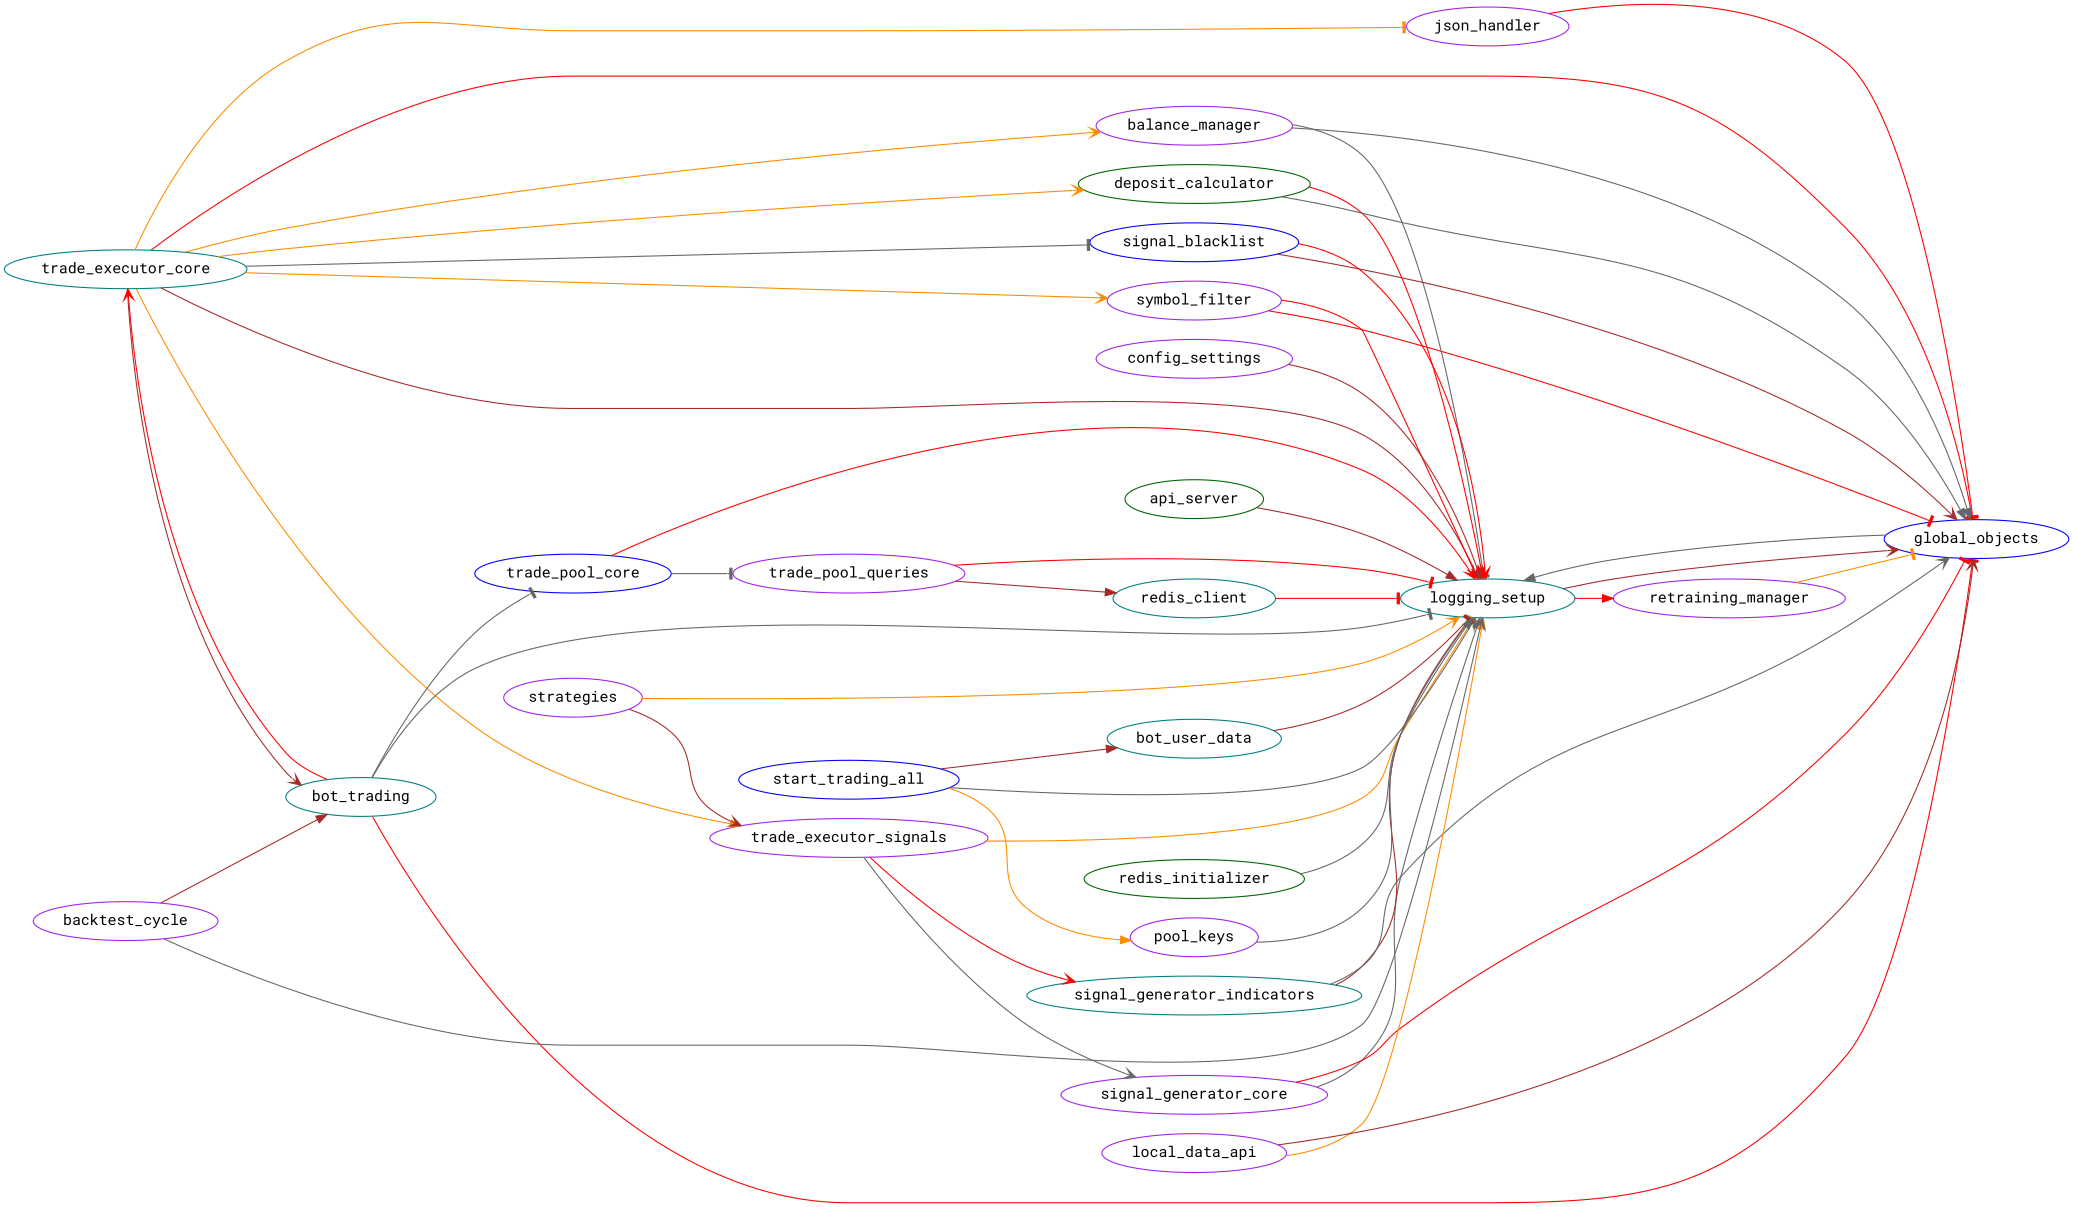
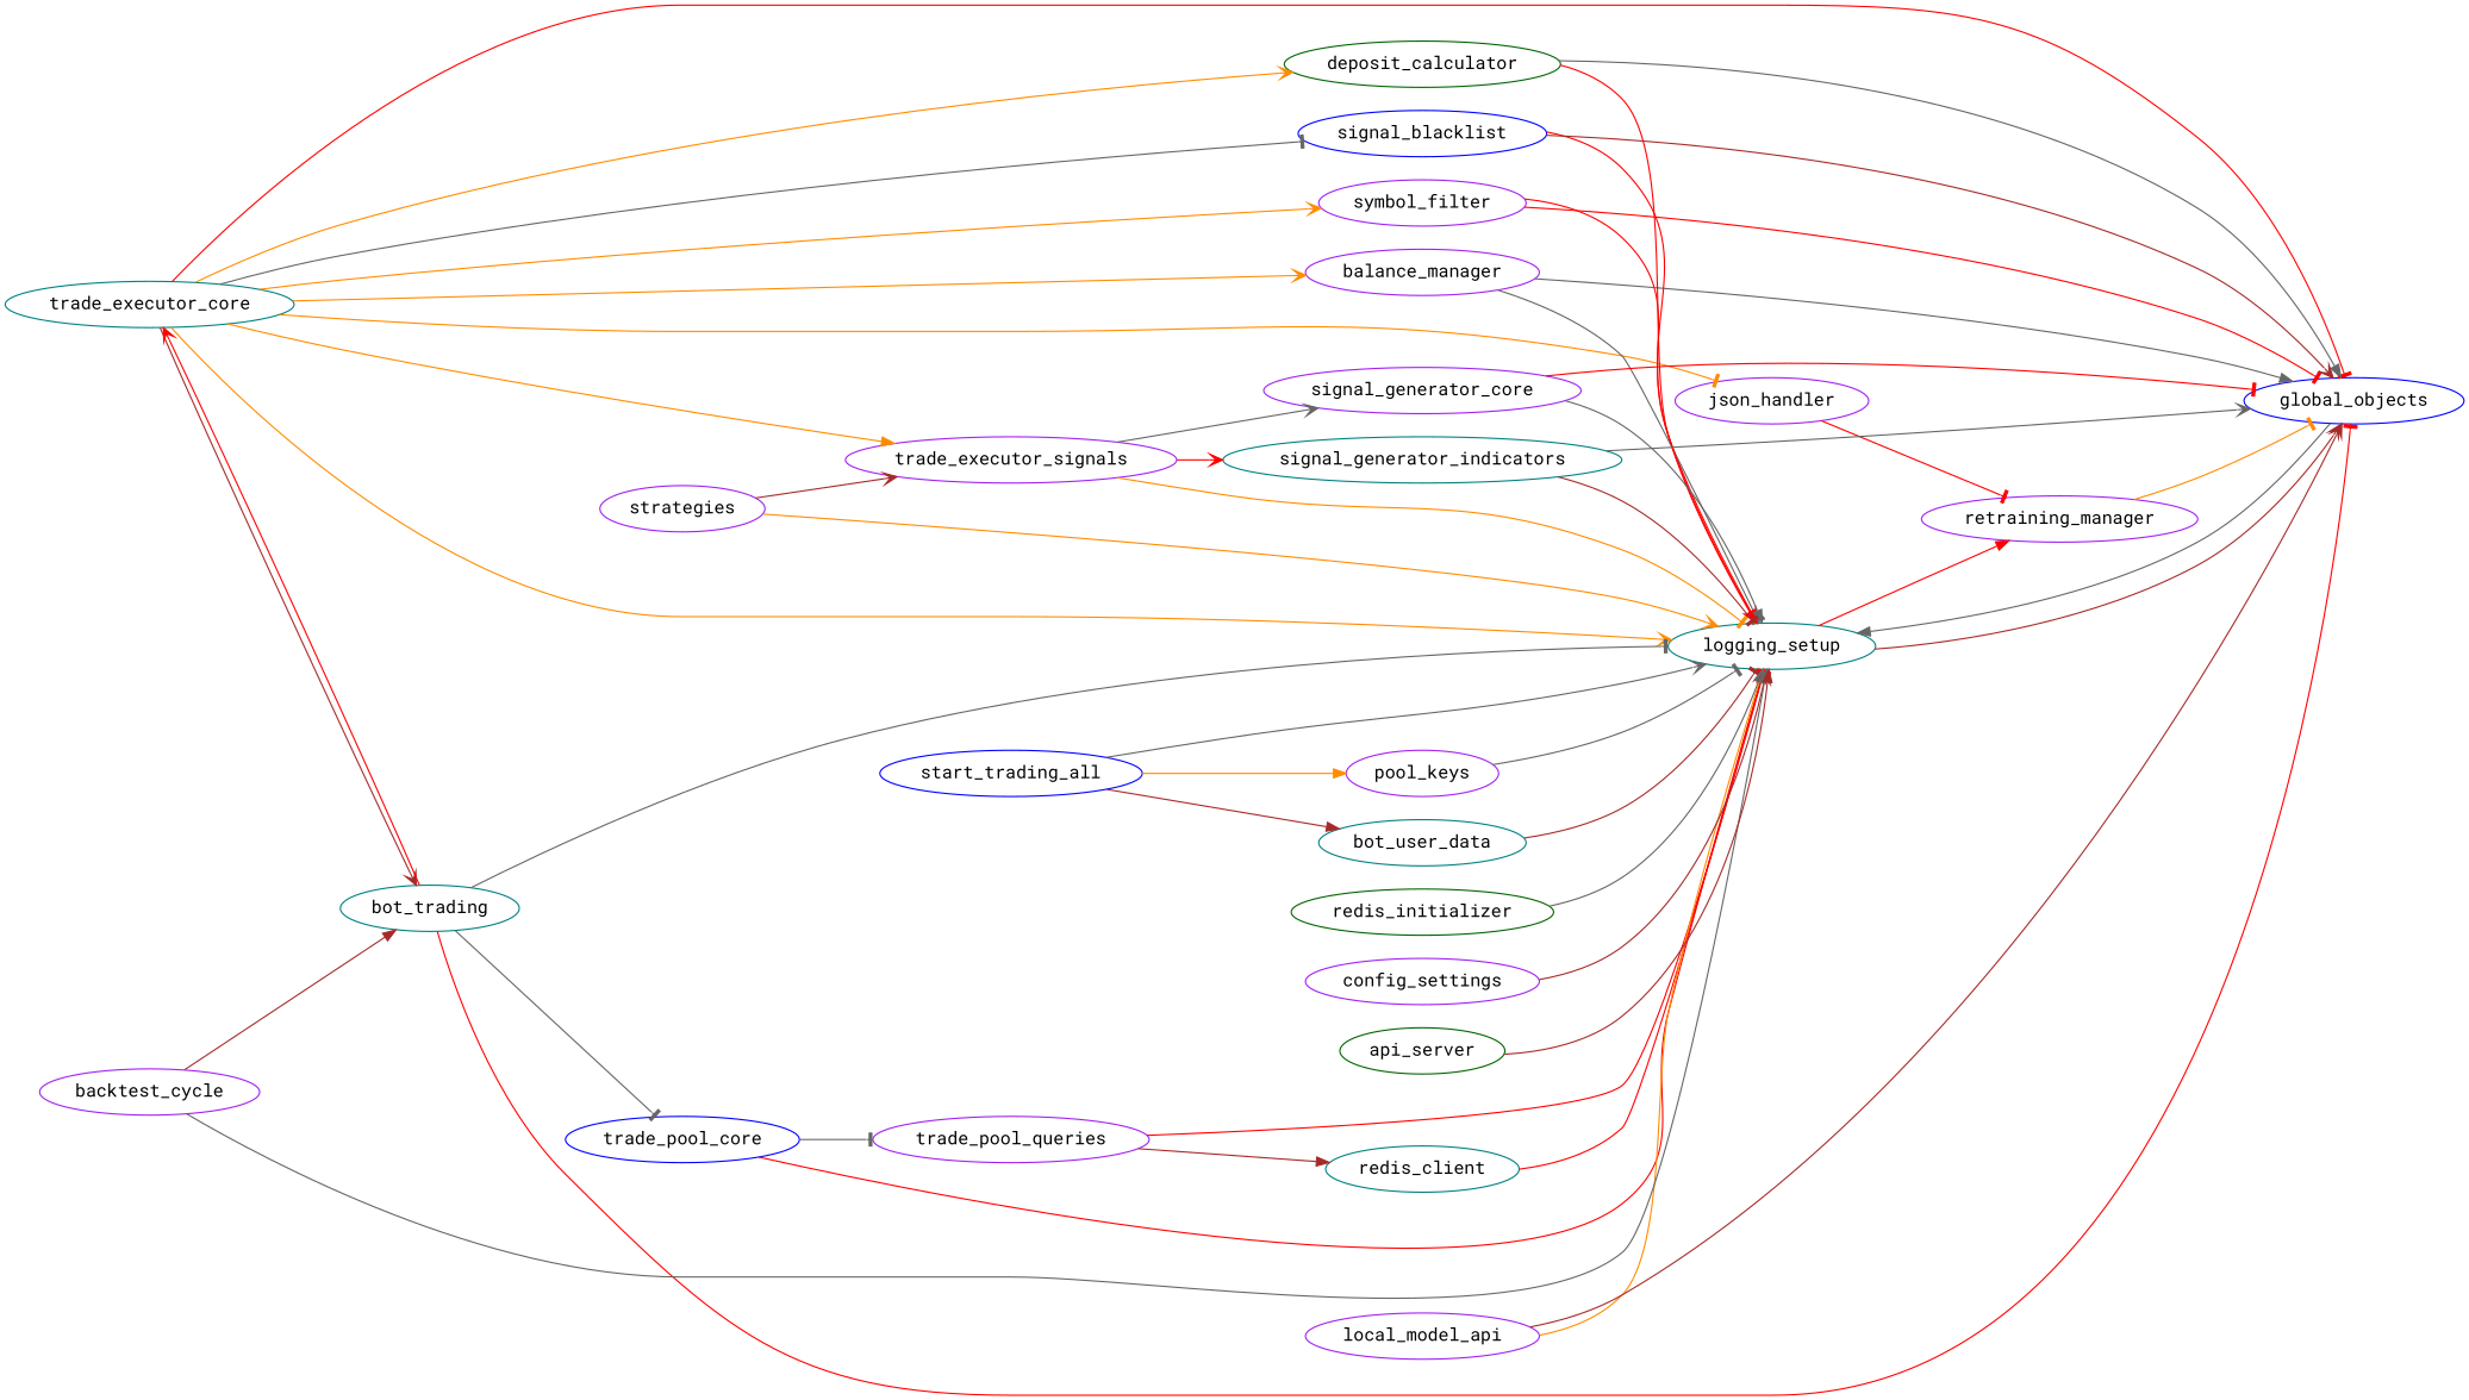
  digraph {
    fontname="Roboto Mono"
    rankdir=LR
    node [color=purple fontname="Roboto Mono"]
    edge [arrowhead=vee color=gray40 fontname="Roboto Mono"]
    trade_executor_core [color=teal]
    logging_setup [color=teal]
    json_handler
    trade_executor_signals
    bot_trading [color=teal]
    global_objects [color=blue]
    symbol_filter
    balance_manager
    deposit_calculator [color=darkgreen]
    signal_blacklist [color=blue]
    retraining_manager
    signal_generator_core
    signal_generator_indicators [color=teal]
    trade_pool_core [color=blue]
    strategies
    trade_pool_queries
    redis_client [color=teal]
    start_trading_all [color=blue]
    n19 [label=pool_keys]
    bot_user_data [color=teal]
-   local_model_api [label=local_data_api]
+   local_model_api
    redis_initializer [color=darkgreen]
    config_settings
    backtest_cycle
    api_server [color=darkgreen]
-   trade_executor_core -> logging_setup [color=brown]
+   trade_executor_core -> logging_setup [color=darkorange]
    trade_executor_core -> json_handler [arrowhead=tee color=darkorange]
    trade_executor_core -> trade_executor_signals [arrowhead=normal color=darkorange]
    trade_executor_core -> bot_trading [color=brown]
    trade_executor_core -> global_objects [arrowhead=tee color=red]
    trade_executor_core -> symbol_filter [color=darkorange]
    trade_executor_core -> balance_manager [color=darkorange]
    trade_executor_core -> deposit_calculator [color=darkorange]
    trade_executor_core -> signal_blacklist [arrowhead=tee]
    logging_setup -> global_objects [color=brown]
    logging_setup -> retraining_manager [arrowhead=normal color=red]
-   json_handler -> global_objects [arrowhead=tee color=red]
+   json_handler -> retraining_manager [arrowhead=tee color=red]
    trade_executor_signals -> logging_setup [arrowhead=tee color=darkorange]
    trade_executor_signals -> signal_generator_core
    trade_executor_signals -> signal_generator_indicators [color=red]
    bot_trading -> trade_executor_core [color=red]
    bot_trading -> logging_setup [arrowhead=tee]
    bot_trading -> global_objects [arrowhead=tee color=red]
    bot_trading -> trade_pool_core [arrowhead=tee]
    global_objects -> logging_setup [arrowhead=normal]
    symbol_filter -> logging_setup [color=red]
    symbol_filter -> global_objects [arrowhead=tee color=red]
    balance_manager -> logging_setup [arrowhead=tee]
    balance_manager -> global_objects [arrowhead=normal]
    deposit_calculator -> logging_setup [arrowhead=normal color=red]
    deposit_calculator -> global_objects [arrowhead=normal]
    signal_blacklist -> logging_setup [color=red]
    signal_blacklist -> global_objects [color=brown]
    retraining_manager -> global_objects [arrowhead=tee color=darkorange]
    signal_generator_core -> logging_setup [arrowhead=normal]
    signal_generator_core -> global_objects [arrowhead=tee color=red]
    signal_generator_indicators -> logging_setup [arrowhead=tee color=brown]
    signal_generator_indicators -> global_objects
    trade_pool_core -> logging_setup [color=red]
    trade_pool_core -> trade_pool_queries [arrowhead=tee]
    strategies -> logging_setup [color=darkorange]
    strategies -> trade_executor_signals [color=brown]
    trade_pool_queries -> logging_setup [arrowhead=tee color=red]
    trade_pool_queries -> redis_client [arrowhead=normal color=brown]
    redis_client -> logging_setup [arrowhead=tee color=red]
    start_trading_all -> logging_setup
    start_trading_all -> n19 [arrowhead=normal color=darkorange]
    start_trading_all -> bot_user_data [arrowhead=normal color=brown]
    n19 -> logging_setup [arrowhead=tee]
    bot_user_data -> logging_setup [arrowhead=tee color=brown]
    local_model_api -> logging_setup [arrowhead=normal color=darkorange]
    local_model_api -> global_objects [color=brown]
    redis_initializer -> logging_setup [arrowhead=normal]
    config_settings -> logging_setup [color=brown]
    backtest_cycle -> logging_setup
    backtest_cycle -> bot_trading [arrowhead=normal color=brown]
    api_server -> logging_setup [arrowhead=normal color=brown]
  }
